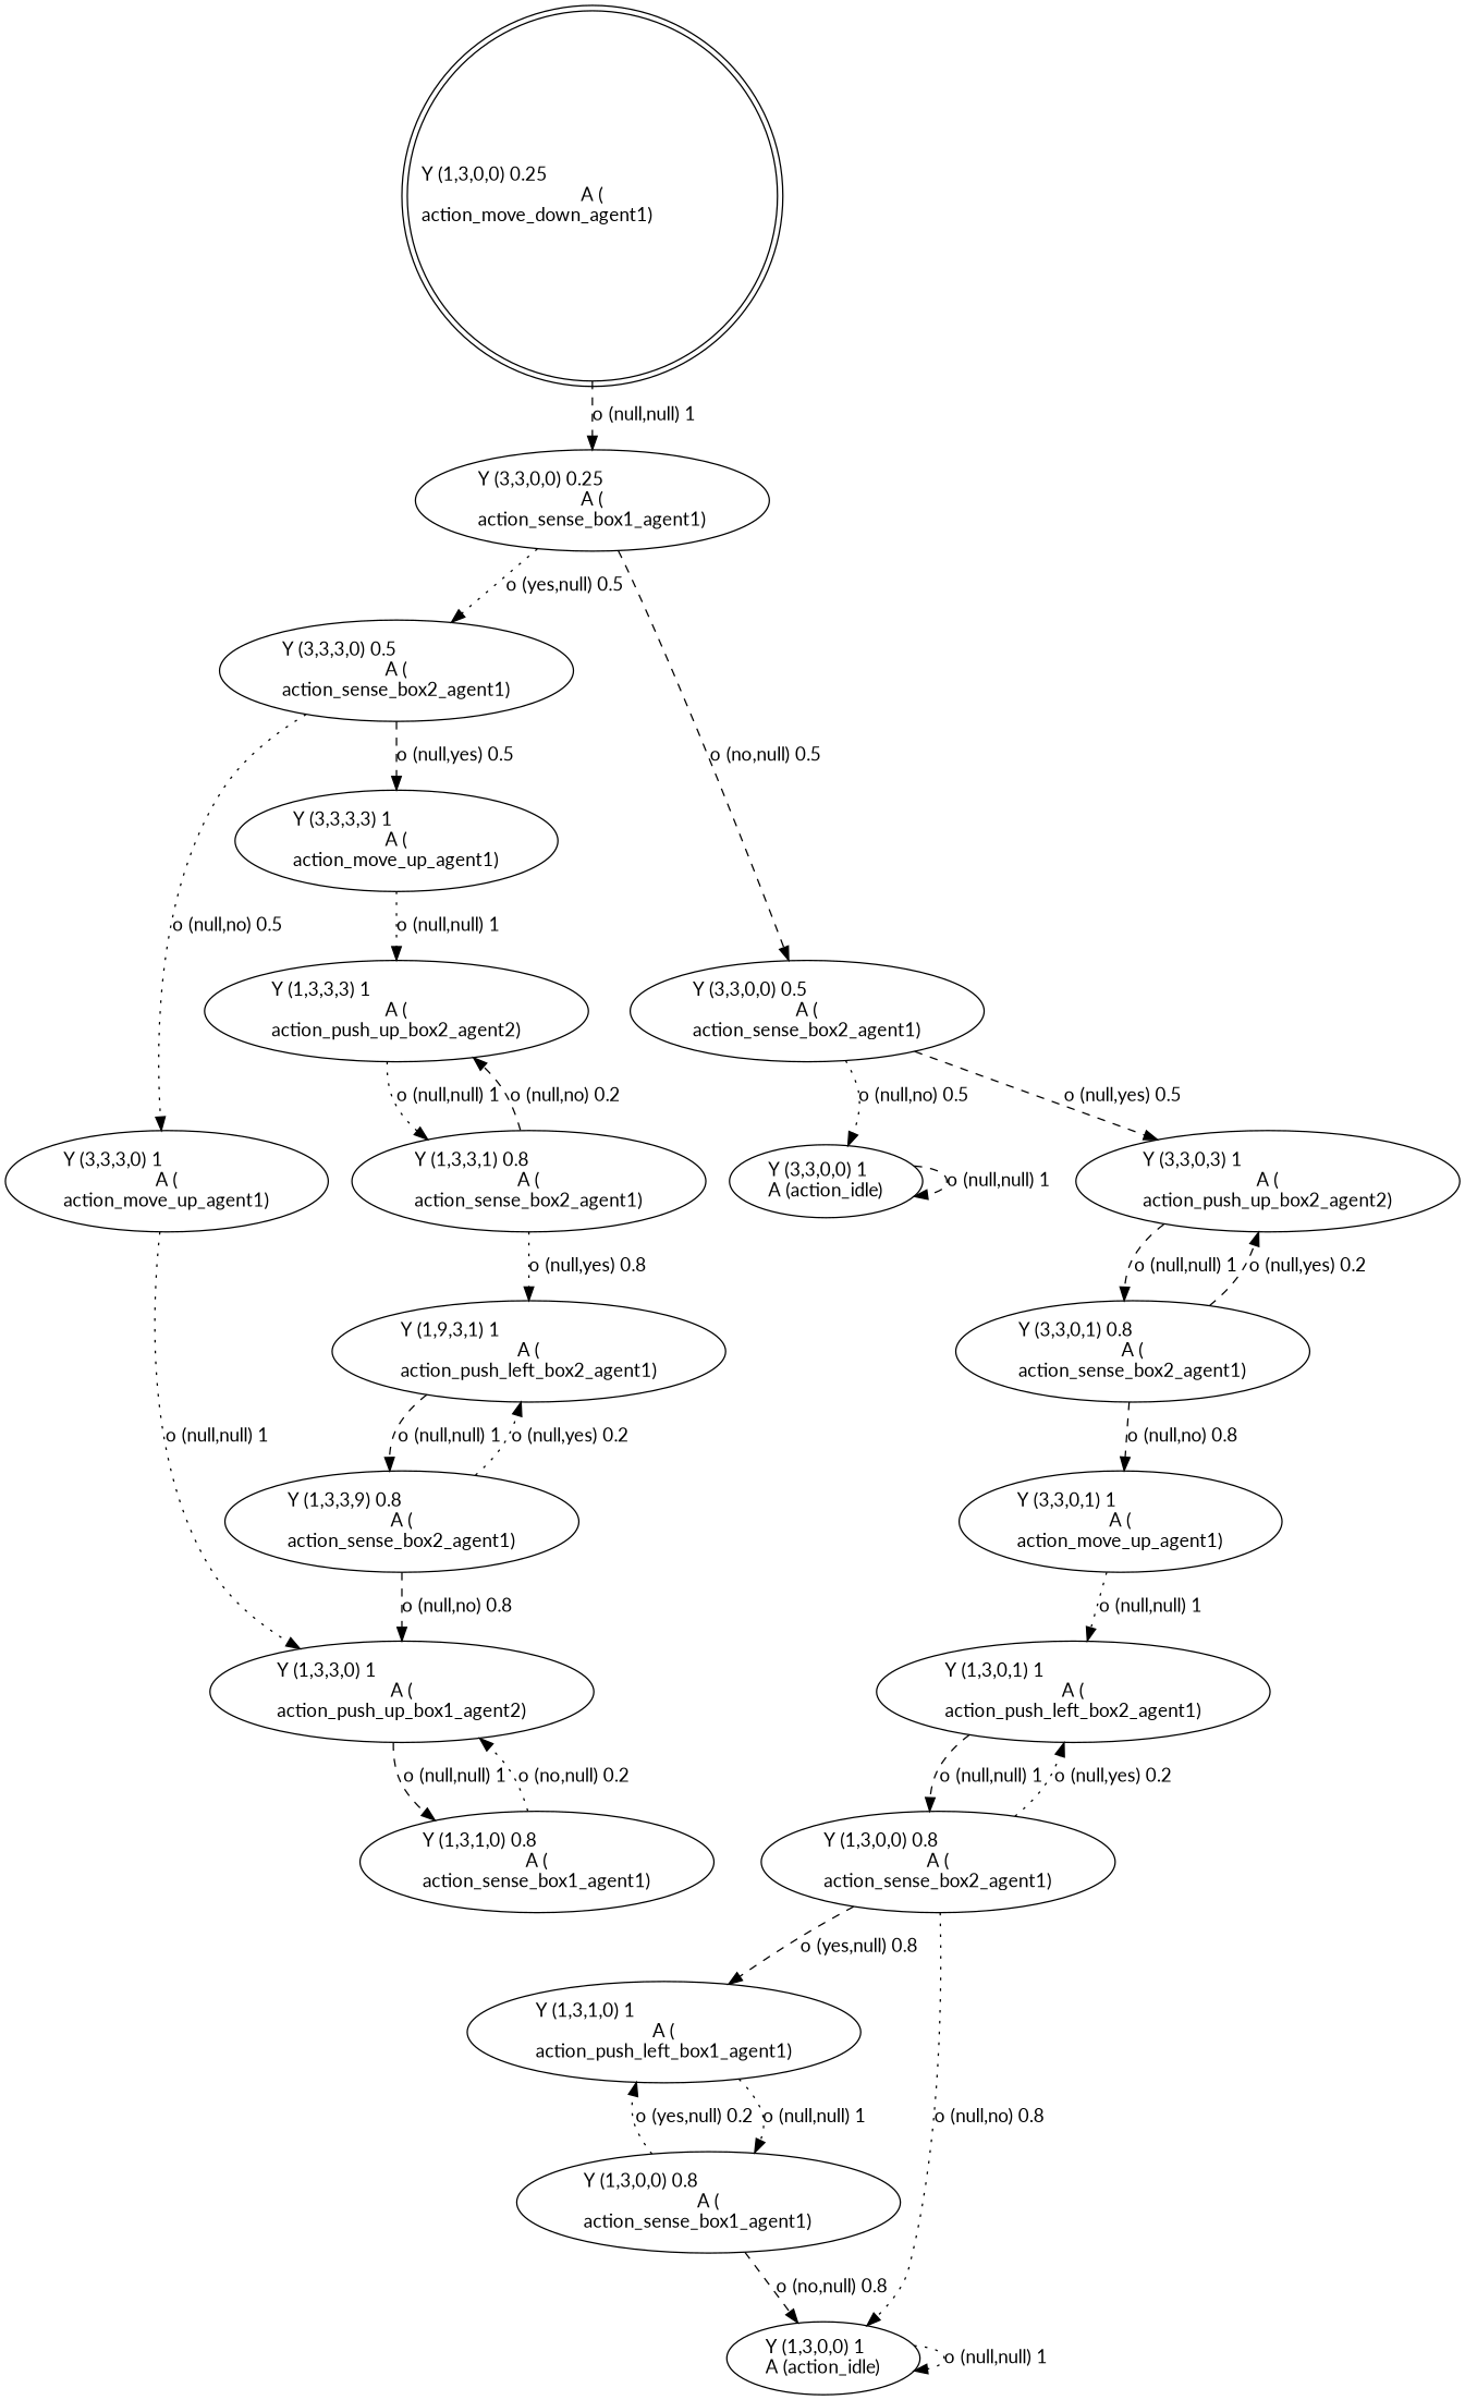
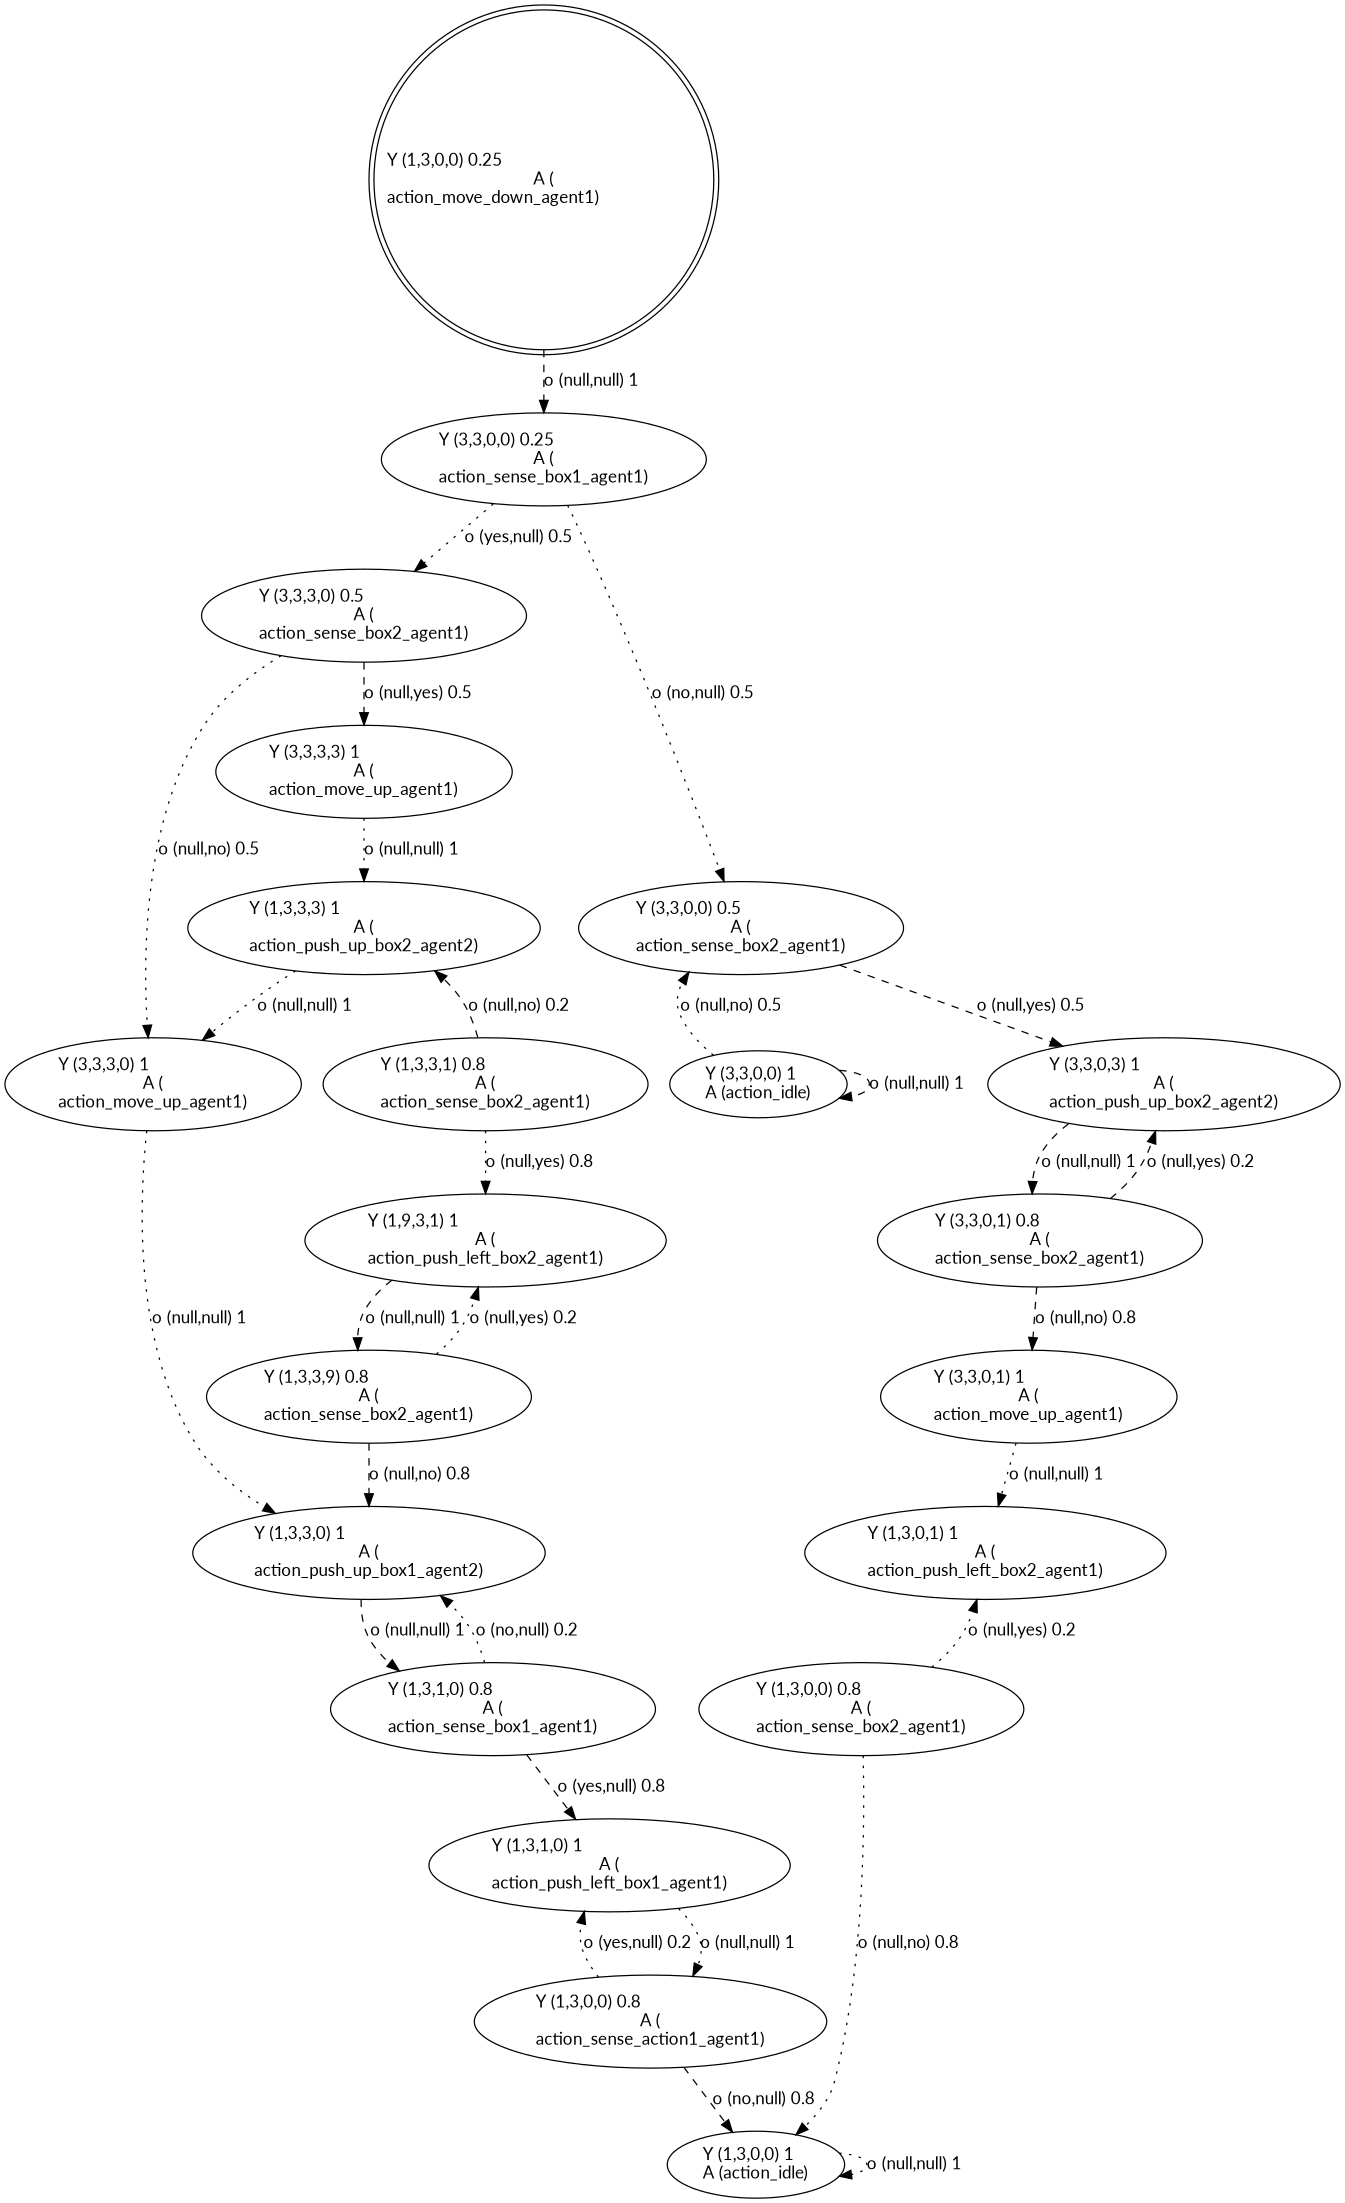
  digraph {
    fontname=Lato
    node [fontname=Lato]
    edge [fontname=Lato style=dashed]
    n1 [label="Y (1,3,0,0) 0.25\lA (\naction_move_down_agent1)\l" labeljust=l shape=doublecircle]
    n2 [label="Y (3,3,0,0) 0.25\lA (\naction_sense_box1_agent1)\l"]
    n3 [label="Y (3,3,3,0) 0.5\lA (\naction_sense_box2_agent1)\l"]
    n4 [label="Y (3,3,0,0) 0.5\lA (\naction_sense_box2_agent1)\l"]
    n5 [label="Y (1,3,3,0) 1\lA (\naction_push_up_box1_agent2)\l"]
    n6 [label="Y (1,3,1,0) 0.8\lA (\naction_sense_box1_agent1)\l"]
    n7 [label="Y (1,3,1,0) 1\lA (\naction_push_left_box1_agent1)\l"]
-   n8 [label="Y (1,3,0,0) 0.8\lA (\naction_sense_box1_agent1)\l"]
+   n8 [label="Y (1,3,0,0) 0.8\lA (\naction_sense_action1_agent1)\l"]
    n9 [label="Y (1,3,0,0) 1\lA (action_idle)\l"]
    n10 [label="Y (3,3,0,0) 1\lA (action_idle)\l"]
    n11 [label="Y (3,3,0,3) 1\lA (\naction_push_up_box2_agent2)\l"]
    n12 [label="Y (3,3,0,1) 0.8\lA (\naction_sense_box2_agent1)\l"]
    n13 [label="Y (3,3,0,1) 1\lA (\naction_move_up_agent1)\l"]
    n14 [label="Y (1,3,0,1) 1\lA (\naction_push_left_box2_agent1)\l"]
    n15 [label="Y (1,3,0,0) 0.8\lA (\naction_sense_box2_agent1)\l"]
    n16 [label="Y (3,3,3,3) 1\lA (\naction_move_up_agent1)\l"]
    n17 [label="Y (3,3,3,0) 1\lA (\naction_move_up_agent1)\l"]
    n18 [label="Y (1,3,3,3) 1\lA (\naction_push_up_box2_agent2)\l"]
    n19 [label="Y (1,3,3,1) 0.8\lA (\naction_sense_box2_agent1)\l"]
    n20 [label="Y (1,9,3,1) 1\lA (\naction_push_left_box2_agent1)\l"]
    n21 [label="Y (1,3,3,9) 0.8\lA (\naction_sense_box2_agent1)\l"]
    n1 -> n2 [label="o (null,null) 1\l"]
    n2 -> n3 [label="o (yes,null) 0.5\l" style=dotted]
-   n2 -> n4 [label="o (no,null) 0.5\l"]
+   n2 -> n4 [label="o (no,null) 0.5\l" style=dotted]
    n3 -> n16 [label="o (null,yes) 0.5\l"]
    n3 -> n17 [label="o (null,no) 0.5\l" style=dotted]
-   n4 -> n10 [label="o (null,no) 0.5\l" style=dotted]
+   n10 -> n4 [label="o (null,no) 0.5\l" style=dotted]
    n4 -> n11 [label="o (null,yes) 0.5\l"]
    n5 -> n6 [label="o (null,null) 1\l"]
    n6 -> n5 [label="o (no,null) 0.2\l" style=dotted]
-   n15 -> n7 [label="o (yes,null) 0.8\l"]
+   n6 -> n7 [label="o (yes,null) 0.8\l"]
    n7 -> n8 [label="o (null,null) 1\l" style=dotted]
    n8 -> n7 [label="o (yes,null) 0.2\l" style=dotted]
    n8 -> n9 [label="o (no,null) 0.8\l"]
    n9 -> n9 [label="o (null,null) 1\l" style=dotted]
    n10 -> n10 [label="o (null,null) 1\l"]
    n11 -> n12 [label="o (null,null) 1\l"]
    n12 -> n11 [label="o (null,yes) 0.2\l"]
    n12 -> n13 [label="o (null,no) 0.8\l"]
    n13 -> n14 [label="o (null,null) 1\l" style=dotted]
-   n14 -> n15 [label="o (null,null) 1\l"]
    n15 -> n9 [label="o (null,no) 0.8\l" style=dotted]
    n15 -> n14 [label="o (null,yes) 0.2\l" style=dotted]
    n16 -> n18 [label="o (null,null) 1\l" style=dotted]
    n17 -> n5 [label="o (null,null) 1\l" style=dotted]
-   n18 -> n19 [label="o (null,null) 1\l" style=dotted]
+   n18 -> n17 [label="o (null,null) 1\l" style=dotted]
    n19 -> n18 [label="o (null,no) 0.2\l"]
    n19 -> n20 [label="o (null,yes) 0.8\l" style=dotted]
    n20 -> n21 [label="o (null,null) 1\l"]
    n21 -> n5 [label="o (null,no) 0.8\l"]
    n21 -> n20 [label="o (null,yes) 0.2\l" style=dotted]
  }
